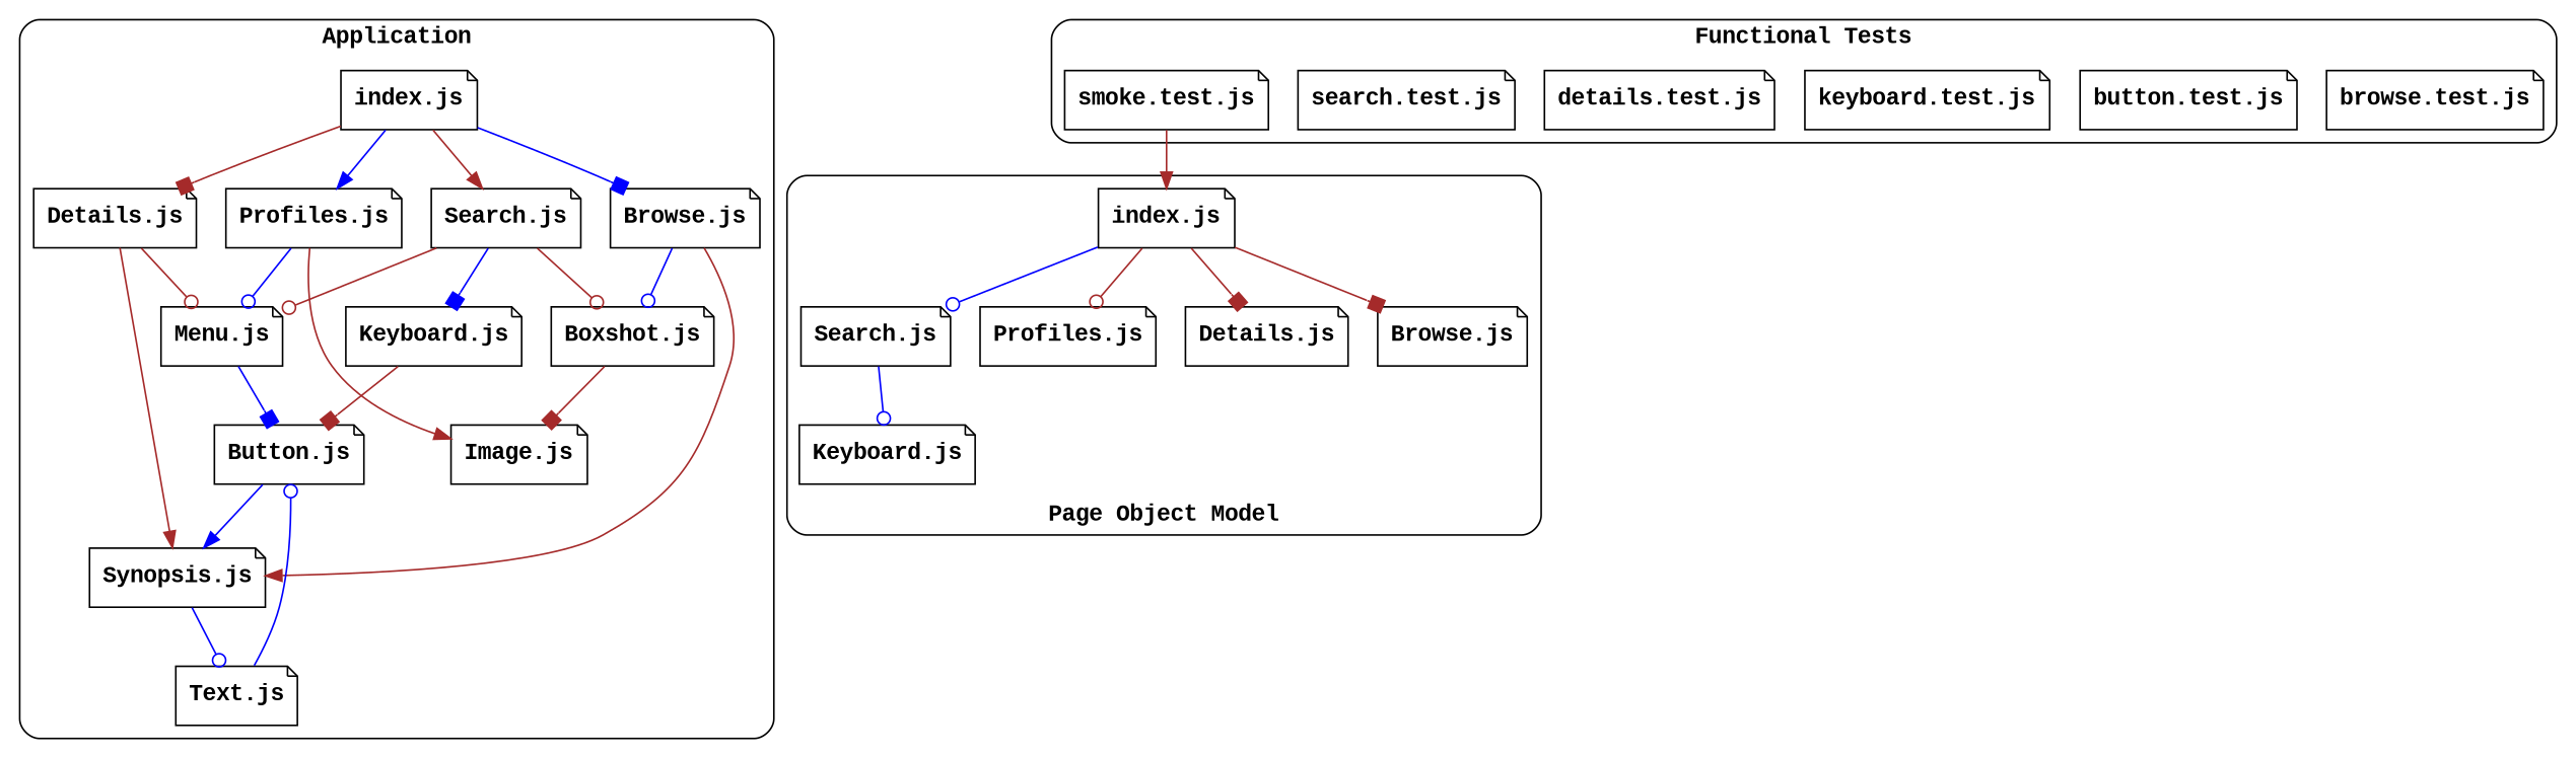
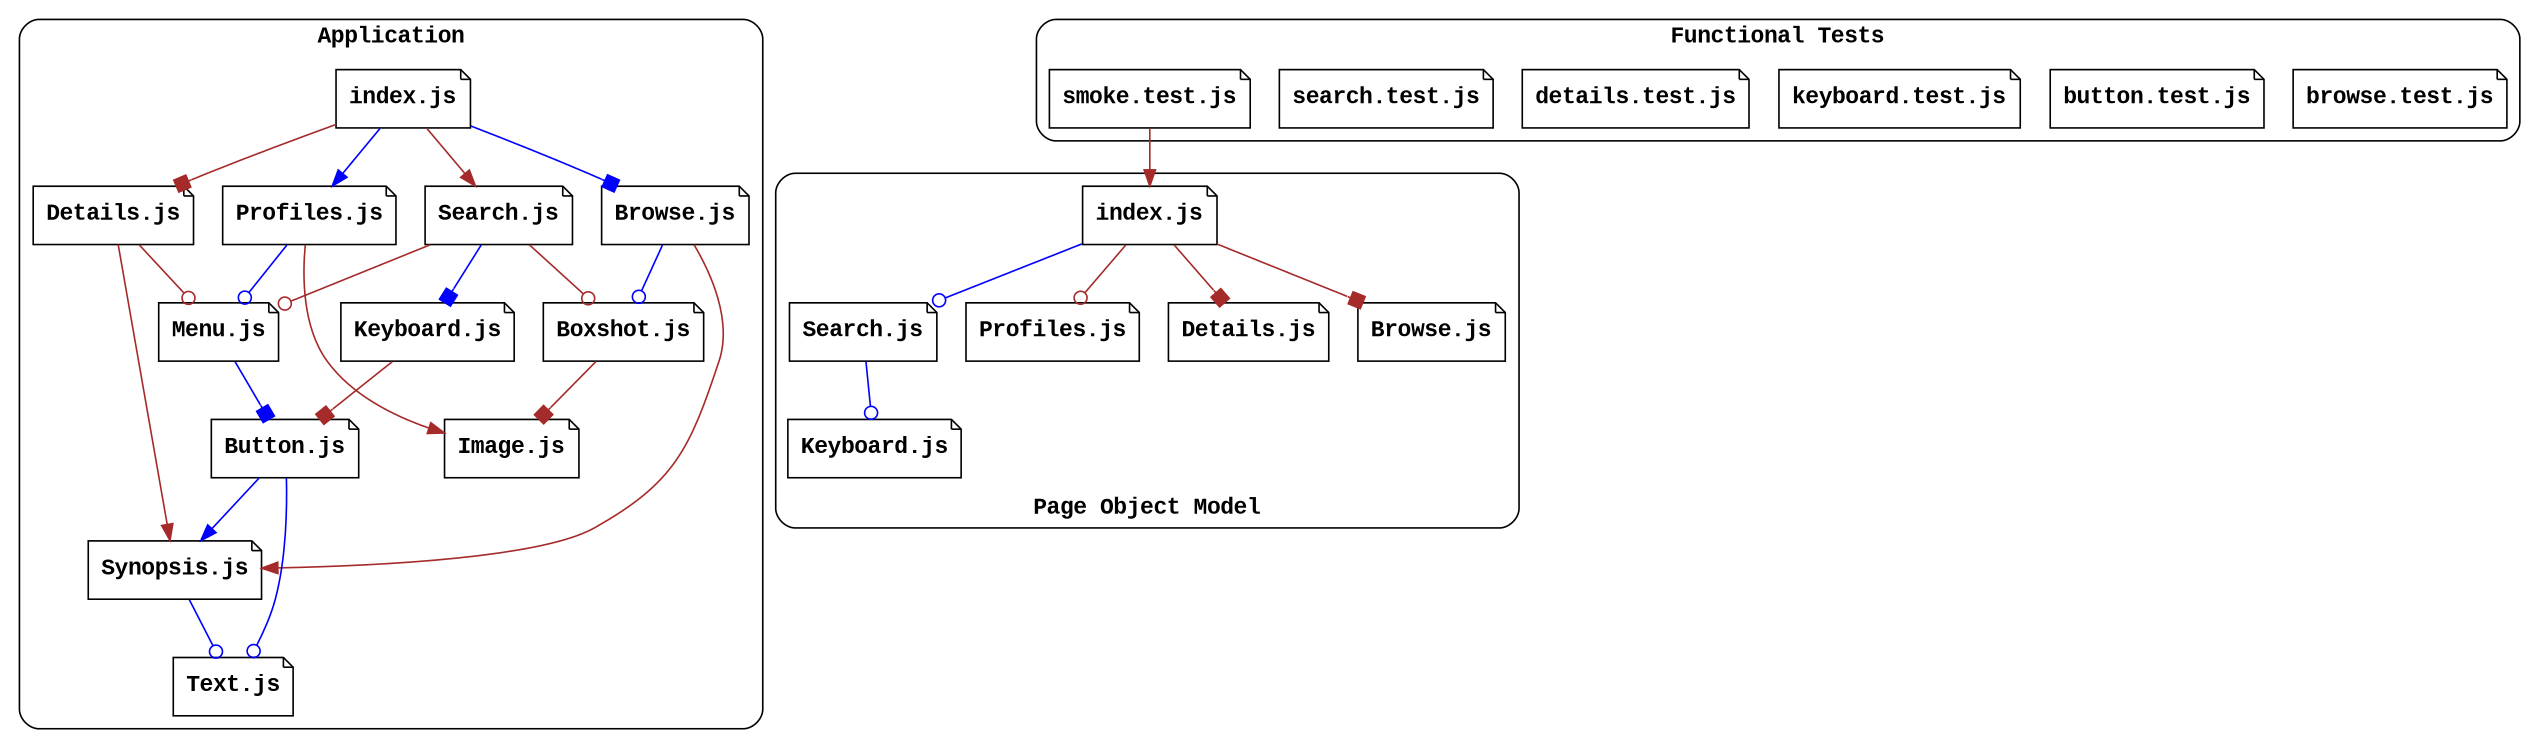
  digraph {
    fontname="Liberation Mono"
    shape=box
    style=rounded
    node [fontname="Liberation Mono" shape=note style=rounded]
    edge [arrowhead=odot color=brown fontname="Liberation Mono"]
    n1 [label=<<b>index.js</b>>]
    n2 [label=<<b>Profiles.js</b>>]
    n3 [label=<<b>Search.js</b>>]
    n4 [label=<<b>Details.js</b>>]
    n5 [label=<<b>Browse.js</b>>]
    n6 [label=<<b>Menu.js</b>>]
    n7 [label=<<b>Image.js</b>>]
    n8 [label=<<b>Keyboard.js</b>>]
    n9 [label=<<b>Boxshot.js</b>>]
    n10 [label=<<b>Synopsis.js</b>>]
    n11 [label=<<b>Button.js</b>>]
    n12 [label=<<b>Text.js</b>>]
    n13 [label=<<b>browse.test.js</b>>]
    n14 [label=<<b>button.test.js</b>>]
    n15 [label=<<b>keyboard.test.js</b>>]
    n16 [label=<<b>details.test.js</b>>]
    n17 [label=<<b>search.test.js</b>>]
    n18 [label=<<b>smoke.test.js</b>>]
    n19 [label=<<b>index.js</b>>]
    n20 [label=<<b>Search.js</b>>]
    n21 [label=<<b>Profiles.js</b>>]
    n22 [label=<<b>Details.js</b>>]
    n23 [label=<<b>Browse.js</b>>]
    n24 [label=<<b>Keyboard.js</b>>]
    subgraph sub_1 {
      cluster=true
      label=<<b>Application</b>>
      n1
      n2
      n3
      n4
      n5
      n6
      n7
      n8
      n9
      n10
      n11
      n12
    }
    subgraph sub_2 {
      cluster=true
      label=<<b>Functional Tests</b>>
      n13
      n14
      n15
      n16
      n17
      n18
    }
    subgraph sub_3 {
      cluster=true
      label=<<b>Page Object Model</b>>
      labelloc=b
      n19
      n20
      n21
      n22
      n23
      n24
    }
    n1 -> n2 [arrowhead=normal color=blue]
    n1 -> n3 [arrowhead=normal]
    n1 -> n4 [arrowhead=box]
    n1 -> n5 [arrowhead=box color=blue]
    n2 -> n6 [color=blue]
    n2 -> n7 [arrowhead=normal]
    n3 -> n6
    n3 -> n8 [arrowhead=box color=blue]
    n3 -> n9
    n4 -> n6
    n4 -> n10 [arrowhead=normal]
    n5 -> n9 [color=blue]
    n5 -> n10 [arrowhead=normal]
    n6 -> n11 [arrowhead=box color=blue]
    n8 -> n11 [arrowhead=box]
    n9 -> n7 [arrowhead=box]
    n10 -> n12 [color=blue]
    n11 -> n10 [arrowhead=normal color=blue]
-   n12 -> n11 [color=blue]
+   n11 -> n12 [color=blue]
    n18 -> n19 [arrowhead=normal]
    n19 -> n20 [color=blue]
    n19 -> n21
    n19 -> n22 [arrowhead=box]
    n19 -> n23 [arrowhead=box]
    n20 -> n24 [color=blue]
  }
